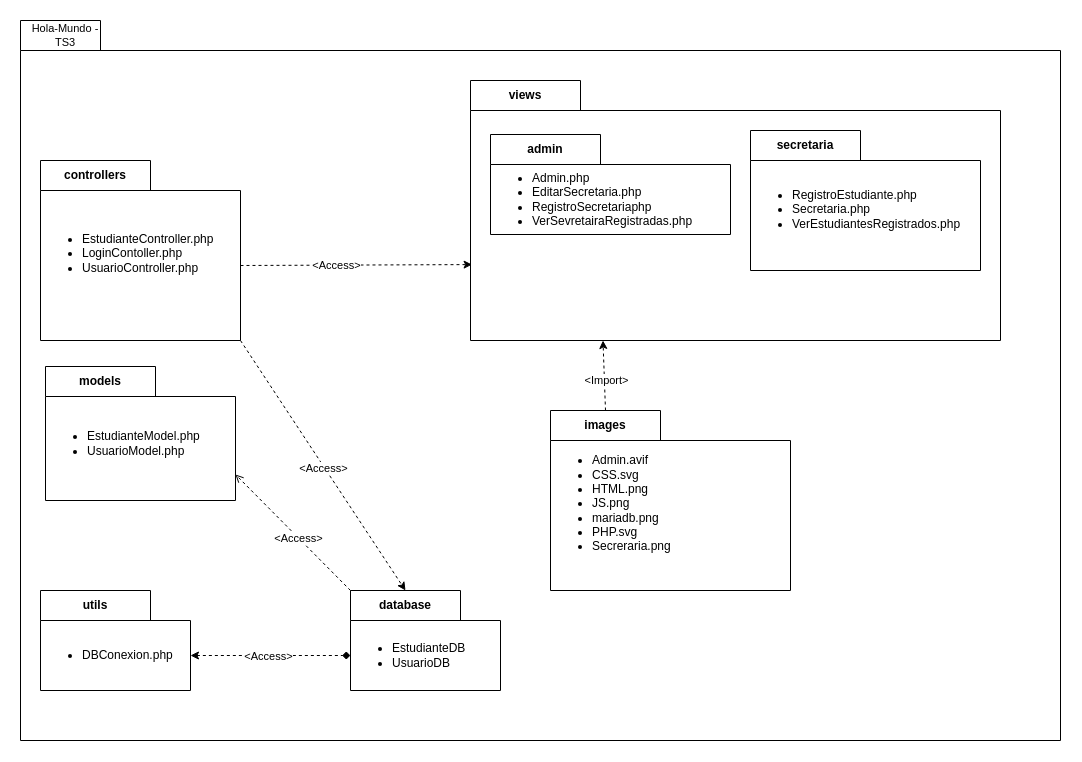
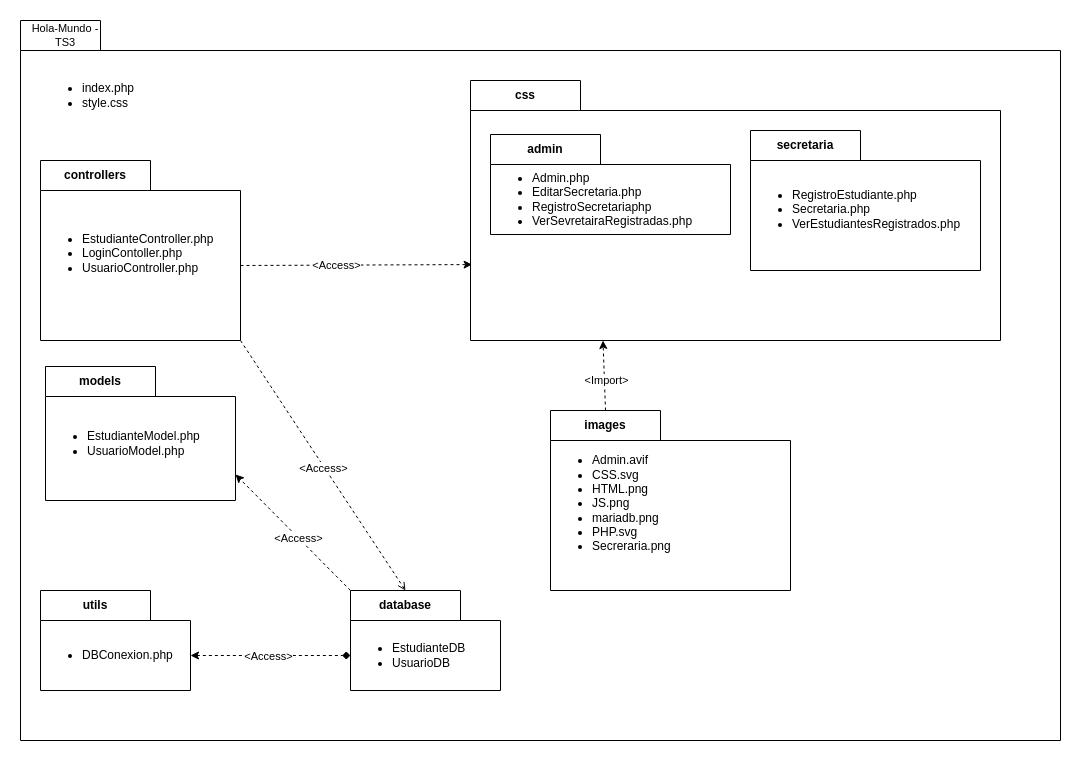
  <mxCell id="0" />
  <mxCell id="1" parent="0" />
  <mxCell id="2" value="" style="shape=folder;fontStyle=1;tabWidth=80;tabHeight=30;tabPosition=left;html=1;boundedLbl=1;whiteSpace=wrap;" vertex="1" parent="1"><mxGeometry x="20" width="1040" height="720" as="geometry" y="20" /></mxCell>
  <mxCell id="3" value="&lt;font&gt;Hola-Mundo - TS3&lt;/font&gt;" style="text;html=1;align=center;verticalAlign=middle;whiteSpace=wrap;rounded=0;fontSize=11;" vertex="1" parent="1"><mxGeometry x="20" width="90" height="30" as="geometry" y="20" /></mxCell>
  <mxCell id="4" value="controllers" style="shape=folder;fontStyle=1;tabWidth=110;tabHeight=30;tabPosition=left;html=1;boundedLbl=1;labelInHeader=1;container=1;collapsible=0;whiteSpace=wrap;" vertex="1" parent="1"><mxGeometry x="40" y="160" width="200" height="180" as="geometry" /></mxCell>
  <mxCell id="5" value="&lt;ul&gt;&lt;li&gt;EstudianteController.php&lt;/li&gt;&lt;li&gt;LoginContoller.php&lt;/li&gt;&lt;li style=&quot;&quot;&gt;UsuarioController.php&lt;/li&gt;&lt;/ul&gt;" style="html=1;strokeColor=none;resizeWidth=1;resizeHeight=1;fillColor=none;part=1;connectable=0;allowArrows=0;deletable=0;whiteSpace=wrap;align=left;" vertex="1" parent="4"><mxGeometry width="200" height="126" relative="1" as="geometry"><mxPoint y="30" as="offset" /></mxGeometry></mxCell>
  <mxCell id="6" value="database" style="shape=folder;fontStyle=1;tabWidth=110;tabHeight=30;tabPosition=left;html=1;boundedLbl=1;labelInHeader=1;container=1;collapsible=0;whiteSpace=wrap;" vertex="1" parent="1"><mxGeometry x="350" y="590" width="150" height="100" as="geometry" /></mxCell>
  <mxCell id="7" value="&lt;ul&gt;&lt;li&gt;EstudianteDB&lt;/li&gt;&lt;li&gt;UsuarioDB&lt;/li&gt;&lt;/ul&gt;" style="html=1;strokeColor=none;resizeWidth=1;resizeHeight=1;fillColor=none;part=1;connectable=0;allowArrows=0;deletable=0;whiteSpace=wrap;align=left;" vertex="1" parent="6"><mxGeometry width="150" height="70" relative="1" as="geometry"><mxPoint y="30" as="offset" /></mxGeometry></mxCell>
  <mxCell id="8" value="images" style="shape=folder;fontStyle=1;tabWidth=110;tabHeight=30;tabPosition=left;html=1;boundedLbl=1;labelInHeader=1;container=1;collapsible=0;whiteSpace=wrap;" vertex="1" parent="1"><mxGeometry x="550" y="410" width="240" height="180" as="geometry" /></mxCell>
  <mxCell id="9" value="&lt;ul&gt;&lt;li&gt;Admin.avif&lt;/li&gt;&lt;li&gt;CSS.svg&lt;/li&gt;&lt;li&gt;HTML.png&lt;/li&gt;&lt;li&gt;JS.png&lt;/li&gt;&lt;li&gt;mariadb.png&lt;/li&gt;&lt;li&gt;PHP.svg&lt;/li&gt;&lt;li&gt;Secreraria.png&lt;/li&gt;&lt;/ul&gt;" style="html=1;strokeColor=none;resizeWidth=1;resizeHeight=1;fillColor=none;part=1;connectable=0;allowArrows=0;deletable=0;whiteSpace=wrap;align=left;" vertex="1" parent="8"><mxGeometry width="240" height="126" relative="1" as="geometry"><mxPoint y="30" as="offset" /></mxGeometry></mxCell>
  <mxCell id="10" value="models" style="shape=folder;fontStyle=1;tabWidth=110;tabHeight=30;tabPosition=left;html=1;boundedLbl=1;labelInHeader=1;container=1;collapsible=0;whiteSpace=wrap;" vertex="1" parent="1"><mxGeometry x="45" y="366" width="190" height="134" as="geometry" /></mxCell>
  <mxCell id="11" value="&lt;ul&gt;&lt;li&gt;EstudianteModel.php&lt;/li&gt;&lt;li&gt;UsuarioModel.php&lt;/li&gt;&lt;/ul&gt;" style="html=1;strokeColor=none;resizeWidth=1;resizeHeight=1;fillColor=none;part=1;connectable=0;allowArrows=0;deletable=0;whiteSpace=wrap;align=left;" vertex="1" parent="10"><mxGeometry width="190" height="93.8" relative="1" as="geometry"><mxPoint y="30" as="offset" /></mxGeometry></mxCell>
  <mxCell id="12" value="utils" style="shape=folder;fontStyle=1;tabWidth=110;tabHeight=30;tabPosition=left;html=1;boundedLbl=1;labelInHeader=1;container=1;collapsible=0;whiteSpace=wrap;" vertex="1" parent="1"><mxGeometry x="40" y="590" width="150" height="100" as="geometry" /></mxCell>
  <mxCell id="13" value="&lt;ul&gt;&lt;li&gt;DBConexion.php&lt;/li&gt;&lt;/ul&gt;" style="html=1;strokeColor=none;resizeWidth=1;resizeHeight=1;fillColor=none;part=1;connectable=0;allowArrows=0;deletable=0;whiteSpace=wrap;align=left;" vertex="1" parent="12"><mxGeometry width="150" height="70" relative="1" as="geometry"><mxPoint y="30" as="offset" /></mxGeometry></mxCell>
- <mxCell id="14" value="views" style="shape=folder;fontStyle=1;tabWidth=110;tabHeight=30;tabPosition=left;html=1;boundedLbl=1;labelInHeader=1;container=1;collapsible=0;whiteSpace=wrap;" vertex="1" parent="1"><mxGeometry x="470" y="80" width="530" height="260" as="geometry" /></mxCell>
+ <mxCell id="14" value="css" style="shape=folder;fontStyle=1;tabWidth=110;tabHeight=30;tabPosition=left;html=1;boundedLbl=1;labelInHeader=1;container=1;collapsible=0;whiteSpace=wrap;" vertex="1" parent="1"><mxGeometry x="470" y="80" width="530" height="260" as="geometry" /></mxCell>
  <mxCell id="15" value="" style="html=1;strokeColor=none;resizeWidth=1;resizeHeight=1;fillColor=none;part=1;connectable=0;allowArrows=0;deletable=0;whiteSpace=wrap;" vertex="1" parent="14"><mxGeometry width="530" height="182" relative="1" as="geometry"><mxPoint y="30" as="offset" /></mxGeometry></mxCell>
  <mxCell id="16" value="admin" style="shape=folder;fontStyle=1;tabWidth=110;tabHeight=30;tabPosition=left;html=1;boundedLbl=1;labelInHeader=1;container=1;collapsible=0;whiteSpace=wrap;" vertex="1" parent="14"><mxGeometry x="20" y="54" width="240" height="100" as="geometry" /></mxCell>
  <mxCell id="17" value="&lt;ul&gt;&lt;li&gt;Admin.php&lt;/li&gt;&lt;li&gt;EditarSecretaria.php&lt;/li&gt;&lt;li&gt;RegistroSecretariaphp&lt;/li&gt;&lt;li&gt;VerSevretairaRegistradas.php&lt;/li&gt;&lt;/ul&gt;" style="html=1;strokeColor=none;resizeWidth=1;resizeHeight=1;fillColor=none;part=1;connectable=0;allowArrows=0;deletable=0;whiteSpace=wrap;align=left;" vertex="1" parent="16"><mxGeometry width="240" height="70" relative="1" as="geometry"><mxPoint y="30" as="offset" /></mxGeometry></mxCell>
  <mxCell id="18" value="secretaria" style="shape=folder;fontStyle=1;tabWidth=110;tabHeight=30;tabPosition=left;html=1;boundedLbl=1;labelInHeader=1;container=1;collapsible=0;whiteSpace=wrap;" vertex="1" parent="14"><mxGeometry x="280" y="50" width="230" height="140" as="geometry" /></mxCell>
  <mxCell id="19" value="&lt;ul&gt;&lt;li&gt;RegistroEstudiante.php&lt;/li&gt;&lt;li&gt;Secretaria.php&lt;/li&gt;&lt;li&gt;VerEstudiantesRegistrados.php&lt;/li&gt;&lt;/ul&gt;" style="html=1;strokeColor=none;resizeWidth=1;resizeHeight=1;fillColor=none;part=1;connectable=0;allowArrows=0;deletable=0;whiteSpace=wrap;align=left;" vertex="1" parent="18"><mxGeometry width="230.0" height="98" relative="1" as="geometry"><mxPoint y="30" as="offset" /></mxGeometry></mxCell>
+ <mxCell id="20" value="&lt;ul&gt;&lt;li&gt;index.php&lt;/li&gt;&lt;li&gt;style.css&lt;/li&gt;&lt;/ul&gt;" style="text;html=1;align=left;verticalAlign=middle;whiteSpace=wrap;rounded=0;" vertex="1" parent="1"><mxGeometry x="40" y="70" width="170" height="50" as="geometry" /></mxCell>
  <mxCell id="21" style="rounded=0;orthogonalLoop=1;jettySize=auto;html=1;entryX=0.25;entryY=1;entryDx=0;entryDy=0;entryPerimeter=0;exitX=0;exitY=0;exitDx=55;exitDy=0;exitPerimeter=0;dashed=1;" edge="1" parent="1" source="8" target="14"><mxGeometry relative="1" as="geometry" /></mxCell>
  <mxCell id="22" value="&amp;lt;Import&amp;gt;" style="edgeLabel;html=1;align=center;verticalAlign=middle;resizable=0;points=[];" vertex="1" connectable="0" parent="21"><mxGeometry x="-0.151" y="-2" relative="1" as="geometry"><mxPoint as="offset" /></mxGeometry></mxCell>
  <mxCell id="23" style="rounded=0;orthogonalLoop=1;jettySize=auto;html=1;exitX=0;exitY=0;exitDx=150;exitDy=65;exitPerimeter=0;entryX=0;entryY=0;entryDx=0;entryDy=65;entryPerimeter=0;dashed=1;startArrow=classic;startFill=1;endArrow=diamond;" edge="1" parent="1" source="12" target="6"><mxGeometry relative="1" as="geometry" /></mxCell>
  <mxCell id="24" value="&amp;lt;Access&amp;gt;" style="edgeLabel;html=1;align=center;verticalAlign=middle;resizable=0;points=[];" vertex="1" connectable="0" parent="23"><mxGeometry x="-0.037" relative="1" as="geometry"><mxPoint as="offset" /></mxGeometry></mxCell>
- <mxCell id="25" style="rounded=0;orthogonalLoop=1;jettySize=auto;html=1;exitX=0;exitY=0;exitDx=0;exitDy=0;exitPerimeter=0;entryX=0;entryY=0;entryDx=190;entryDy=108;entryPerimeter=0;dashed=1;endArrow=open;" edge="1" parent="1" source="6" target="10"><mxGeometry relative="1" as="geometry" /></mxCell>
+ <mxCell id="25" style="rounded=0;orthogonalLoop=1;jettySize=auto;html=1;exitX=0;exitY=0;exitDx=0;exitDy=0;exitPerimeter=0;entryX=0;entryY=0;entryDx=190;entryDy=108;entryPerimeter=0;dashed=1;" edge="1" parent="1" source="6" target="10"><mxGeometry relative="1" as="geometry" /></mxCell>
  <mxCell id="26" value="&amp;lt;Access&amp;gt;" style="edgeLabel;html=1;align=center;verticalAlign=middle;resizable=0;points=[];" vertex="1" connectable="0" parent="25"><mxGeometry x="-0.088" relative="1" as="geometry"><mxPoint as="offset" /></mxGeometry></mxCell>
- <mxCell id="27" style="rounded=0;orthogonalLoop=1;jettySize=auto;html=1;exitX=0;exitY=0;exitDx=200;exitDy=180;exitPerimeter=0;entryX=0;entryY=0;entryDx=55;entryDy=0;entryPerimeter=0;dashed=1;" edge="1" parent="1" source="4" target="6"><mxGeometry relative="1" as="geometry" /></mxCell>
+ <mxCell id="27" style="rounded=0;orthogonalLoop=1;jettySize=auto;html=1;exitX=0;exitY=0;exitDx=200;exitDy=180;exitPerimeter=0;entryX=0;entryY=0;entryDx=55;entryDy=0;entryPerimeter=0;dashed=1;endArrow=open;" edge="1" parent="1" source="4" target="6"><mxGeometry relative="1" as="geometry" /></mxCell>
  <mxCell id="28" value="&amp;lt;Access&amp;gt;" style="edgeLabel;html=1;align=center;verticalAlign=middle;resizable=0;points=[];" vertex="1" connectable="0" parent="27"><mxGeometry x="0.018" y="-2" relative="1" as="geometry"><mxPoint as="offset" /></mxGeometry></mxCell>
  <mxCell id="29" style="rounded=0;orthogonalLoop=1;jettySize=auto;html=1;exitX=0;exitY=0;exitDx=200;exitDy=105;exitPerimeter=0;entryX=0.003;entryY=0.708;entryDx=0;entryDy=0;entryPerimeter=0;dashed=1;" edge="1" parent="1" source="4" target="14"><mxGeometry relative="1" as="geometry" /></mxCell>
  <mxCell id="30" value="&amp;lt;Access&amp;gt;" style="edgeLabel;html=1;align=center;verticalAlign=middle;resizable=0;points=[];" vertex="1" connectable="0" parent="29"><mxGeometry x="-0.168" relative="1" as="geometry"><mxPoint as="offset" /></mxGeometry></mxCell>
